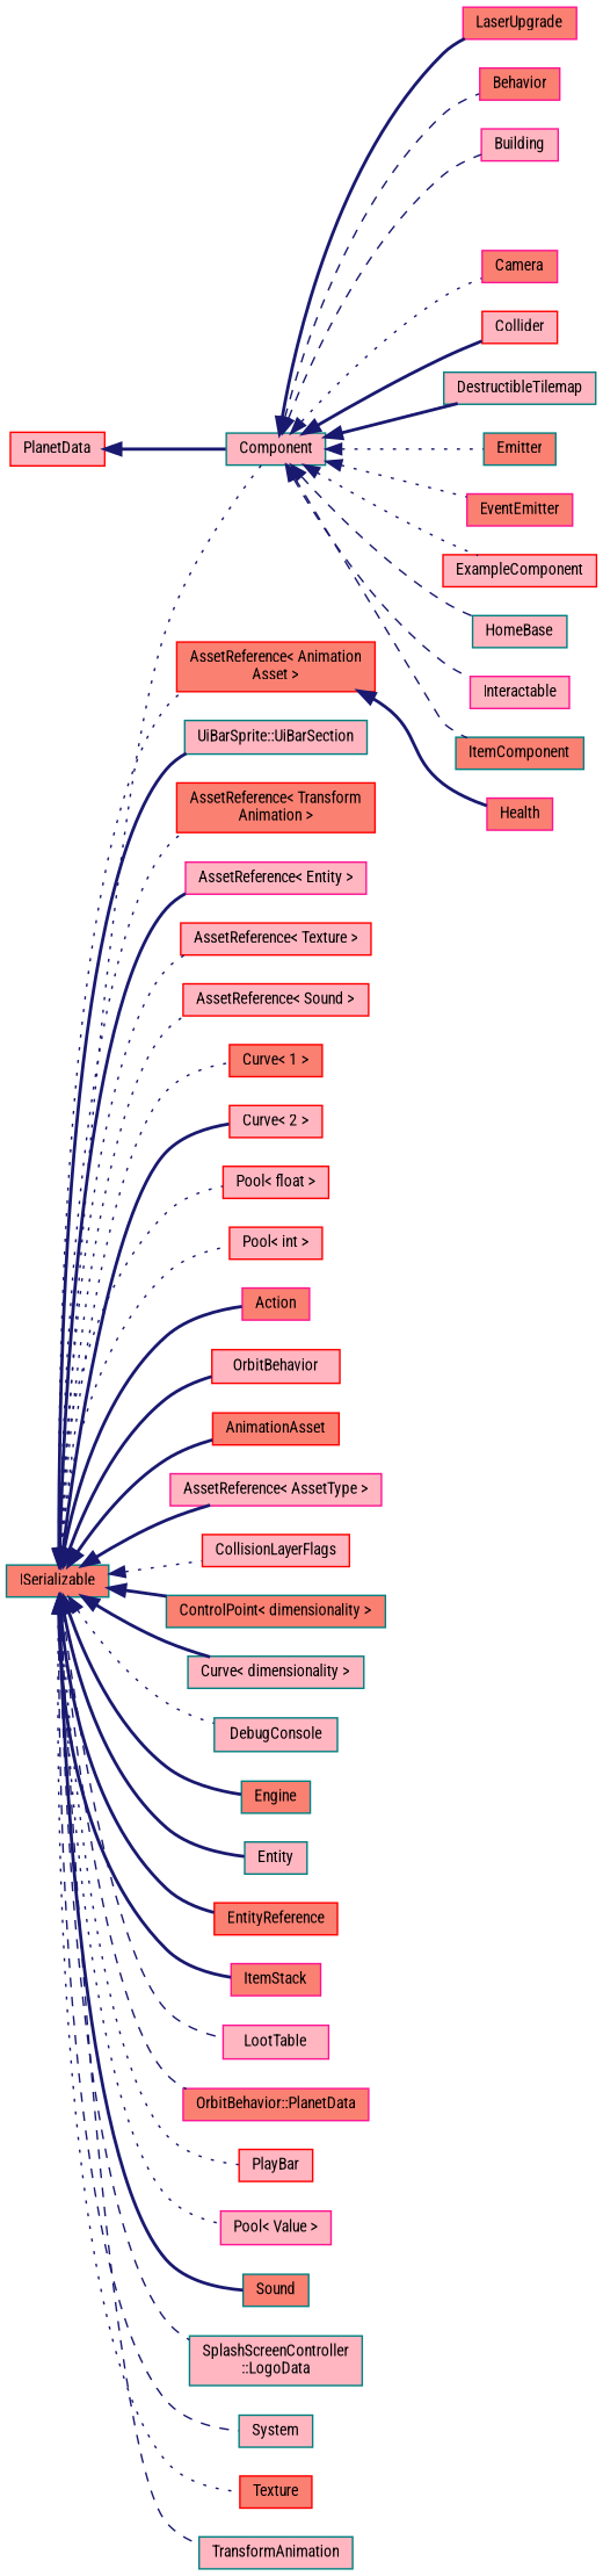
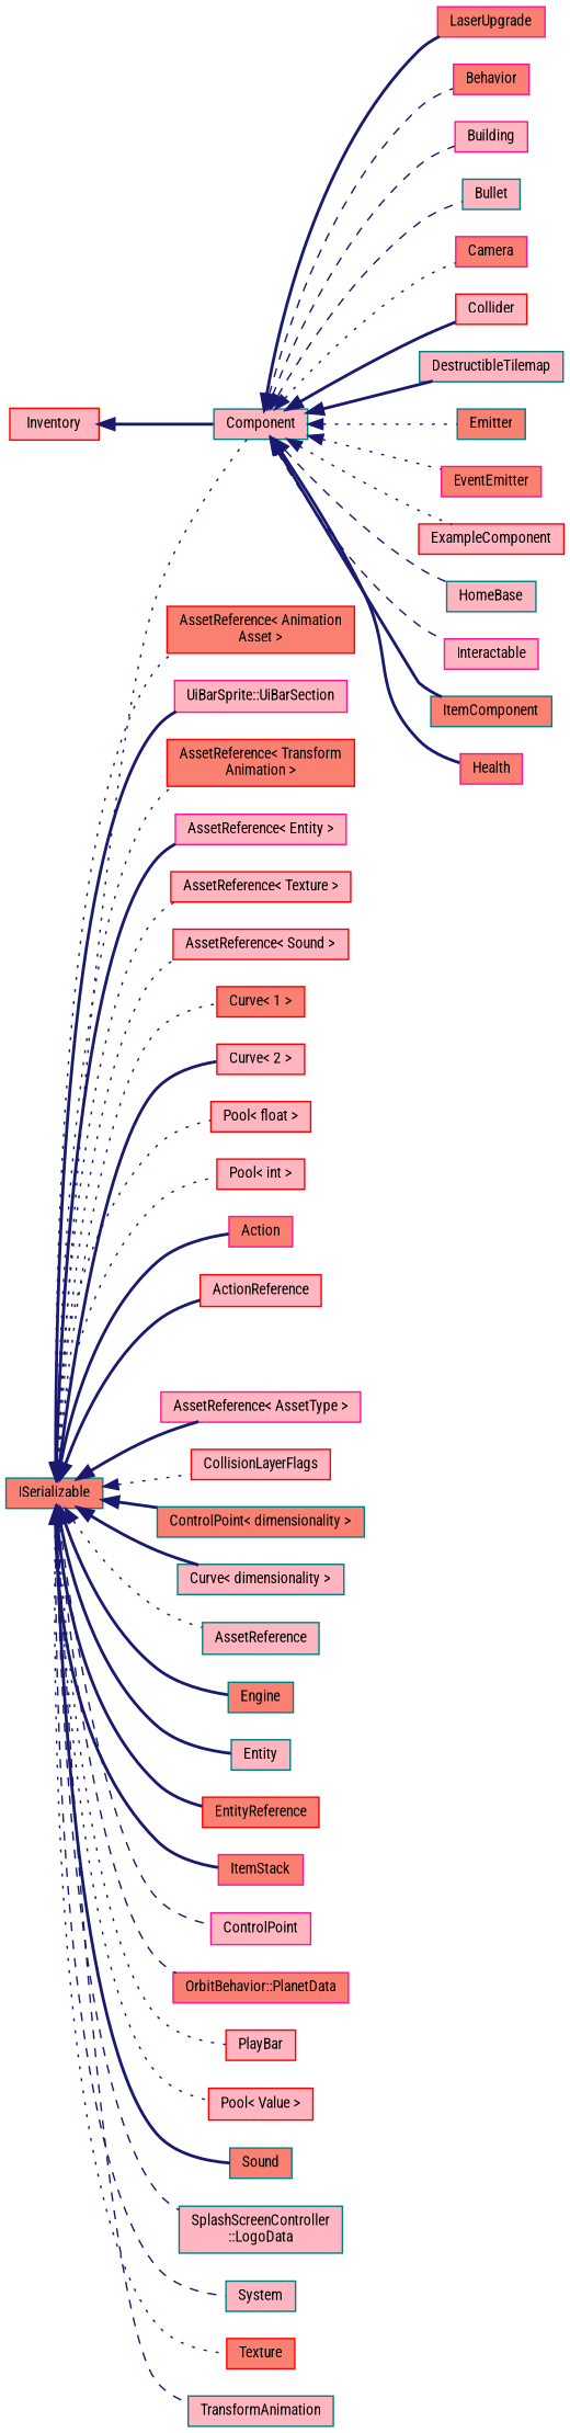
  digraph {
    fontname="Roboto Condensed"
    rankdir=LR
    node [color=red fillcolor=lightpink fontname="Roboto Condensed" fontsize=10 shape=record style=filled]
    edge [color=midnightblue dir=back fontname="Roboto Condensed" fontsize=10 labelfontname=Helvetica labelfontsize=10 style=bold]
    n1 [color=teal fillcolor=salmon fontcolor=black height=0.2 label=ISerializable width=0.4]
    n2 [fillcolor=salmon height=0.2 label="AssetReference\< Animation\lAsset \>" width=0.4]
    n3 [fillcolor=salmon height=0.2 label="AssetReference\< Transform\lAnimation \>" width=0.4]
    n4 [color=deeppink height=0.2 label="AssetReference\< Entity \>" width=0.4]
    n5 [height=0.2 label="AssetReference\< Texture \>" width=0.4]
    n6 [height=0.2 label="AssetReference\< Sound \>" width=0.4]
    n7 [fillcolor=salmon height=0.2 label="Curve\< 1 \>" width=0.4]
    n8 [height=0.2 label="Curve\< 2 \>" width=0.4]
    n9 [height=0.2 label="Pool\< float \>" width=0.4]
    n10 [height=0.2 label="Pool\< int \>" width=0.4]
    n11 [color=deeppink fillcolor=salmon height=0.2 label=Action width=0.4]
-   n12 [height=0.2 label=OrbitBehavior width=0.4]
-   n13 [fillcolor=salmon height=0.2 label=AnimationAsset width=0.4]
+   n12 [height=0.2 label=ActionReference width=0.4]
    n14 [color=deeppink height=0.2 label="AssetReference\< AssetType \>" width=0.4]
    n15 [height=0.2 label=CollisionLayerFlags width=0.4]
    n16 [color=teal height=0.2 label=Component width=0.4]
    n17 [color=teal fillcolor=salmon height=0.2 label="ControlPoint\< dimensionality \>" width=0.4]
    n18 [color=teal height=0.2 label="Curve\< dimensionality \>" width=0.4]
-   n19 [color=teal height=0.2 label=DebugConsole width=0.4]
+   n19 [color=teal height=0.2 label=AssetReference width=0.4]
    n20 [color=teal fillcolor=salmon height=0.2 label=Engine width=0.4]
    n21 [color=teal height=0.2 label=Entity width=0.4]
    n22 [fillcolor=salmon height=0.2 label=EntityReference width=0.4]
    n23 [color=deeppink fillcolor=salmon height=0.2 label=ItemStack width=0.4]
-   n24 [color=deeppink height=0.2 label=LootTable width=0.4]
+   n24 [color=deeppink height=0.2 label=ControlPoint width=0.4]
    n25 [color=deeppink fillcolor=salmon height=0.2 label="OrbitBehavior::PlanetData" width=0.4]
    n26 [height=0.2 label=PlayBar width=0.4]
-   n27 [color=deeppink height=0.2 label="Pool\< Value \>" width=0.4]
+   n27 [height=0.2 label="Pool\< Value \>" width=0.4]
    n28 [color=teal fillcolor=salmon height=0.2 label=Sound width=0.4]
    n29 [color=teal height=0.2 label="SplashScreenController\l::LogoData" width=0.4]
    n30 [color=teal height=0.2 label=System width=0.4]
    n31 [fillcolor=salmon height=0.2 label=Texture width=0.4]
    n32 [color=teal height=0.2 label=TransformAnimation width=0.4]
-   n33 [color=teal height=0.2 label="UiBarSprite::UiBarSection" width=0.4]
+   n33 [color=deeppink height=0.2 label="UiBarSprite::UiBarSection" width=0.4]
    n34 [color=deeppink fillcolor=salmon height=0.2 label=Behavior width=0.4]
    n35 [color=deeppink height=0.2 label=Building width=0.4]
+   n36 [color=teal height=0.2 label=Bullet width=0.4]
    n37 [color=deeppink fillcolor=salmon height=0.2 label=Camera width=0.4]
    n38 [height=0.2 label=Collider width=0.4]
    n39 [color=teal height=0.2 label=DestructibleTilemap width=0.4]
    n40 [color=teal fillcolor=salmon height=0.2 label=Emitter width=0.4]
    n41 [color=deeppink fillcolor=salmon height=0.2 label=EventEmitter width=0.4]
    n42 [height=0.2 label=ExampleComponent width=0.4]
    n43 [color=deeppink fillcolor=salmon height=0.2 label=Health width=0.4]
    n44 [color=teal height=0.2 label=HomeBase width=0.4]
    n45 [color=deeppink height=0.2 label=Interactable width=0.4]
    n46 [color=teal fillcolor=salmon height=0.2 label=ItemComponent width=0.4]
    n47 [color=deeppink fillcolor=salmon height=0.2 label=LaserUpgrade width=0.4]
-   n48 [height=0.2 label=PlanetData width=0.4]
+   n48 [height=0.2 label=Inventory width=0.4]
    n1 -> n2 [style=dotted]
    n1 -> n3 [style=dotted]
    n1 -> n4
    n1 -> n5 [style=dotted]
    n1 -> n6 [style=dotted]
    n1 -> n7 [style=dotted]
    n1 -> n8
    n1 -> n9 [style=dotted]
    n1 -> n10 [style=dotted]
    n1 -> n11
    n1 -> n12
-   n1 -> n13
    n1 -> n14
    n1 -> n15 [style=dotted]
    n1 -> n16 [style=dotted]
    n1 -> n17
    n1 -> n18
    n1 -> n19 [style=dotted]
    n1 -> n20
    n1 -> n21
    n1 -> n22
    n1 -> n23
    n1 -> n24 [style=dashed]
    n1 -> n25 [style=dashed]
    n1 -> n26 [style=dotted]
    n1 -> n27 [style=dotted]
    n1 -> n28
    n1 -> n29 [style=dashed]
    n1 -> n30 [style=dashed]
    n1 -> n31 [style=dotted]
    n1 -> n32 [style=dashed]
    n1 -> n33
    n16 -> n34 [style=dashed]
    n16 -> n35 [style=dashed]
+   n16 -> n36 [style=dashed]
    n16 -> n37 [style=dotted]
    n16 -> n38
    n16 -> n39
    n16 -> n40 [style=dotted]
    n16 -> n41 [style=dotted]
    n16 -> n42 [style=dotted]
-   n2 -> n43
+   n16 -> n43
    n16 -> n44 [style=dashed]
    n16 -> n45 [style=dashed]
-   n16 -> n46 [style=dashed]
+   n16 -> n46
    n16 -> n47
    n48 -> n16
  }
